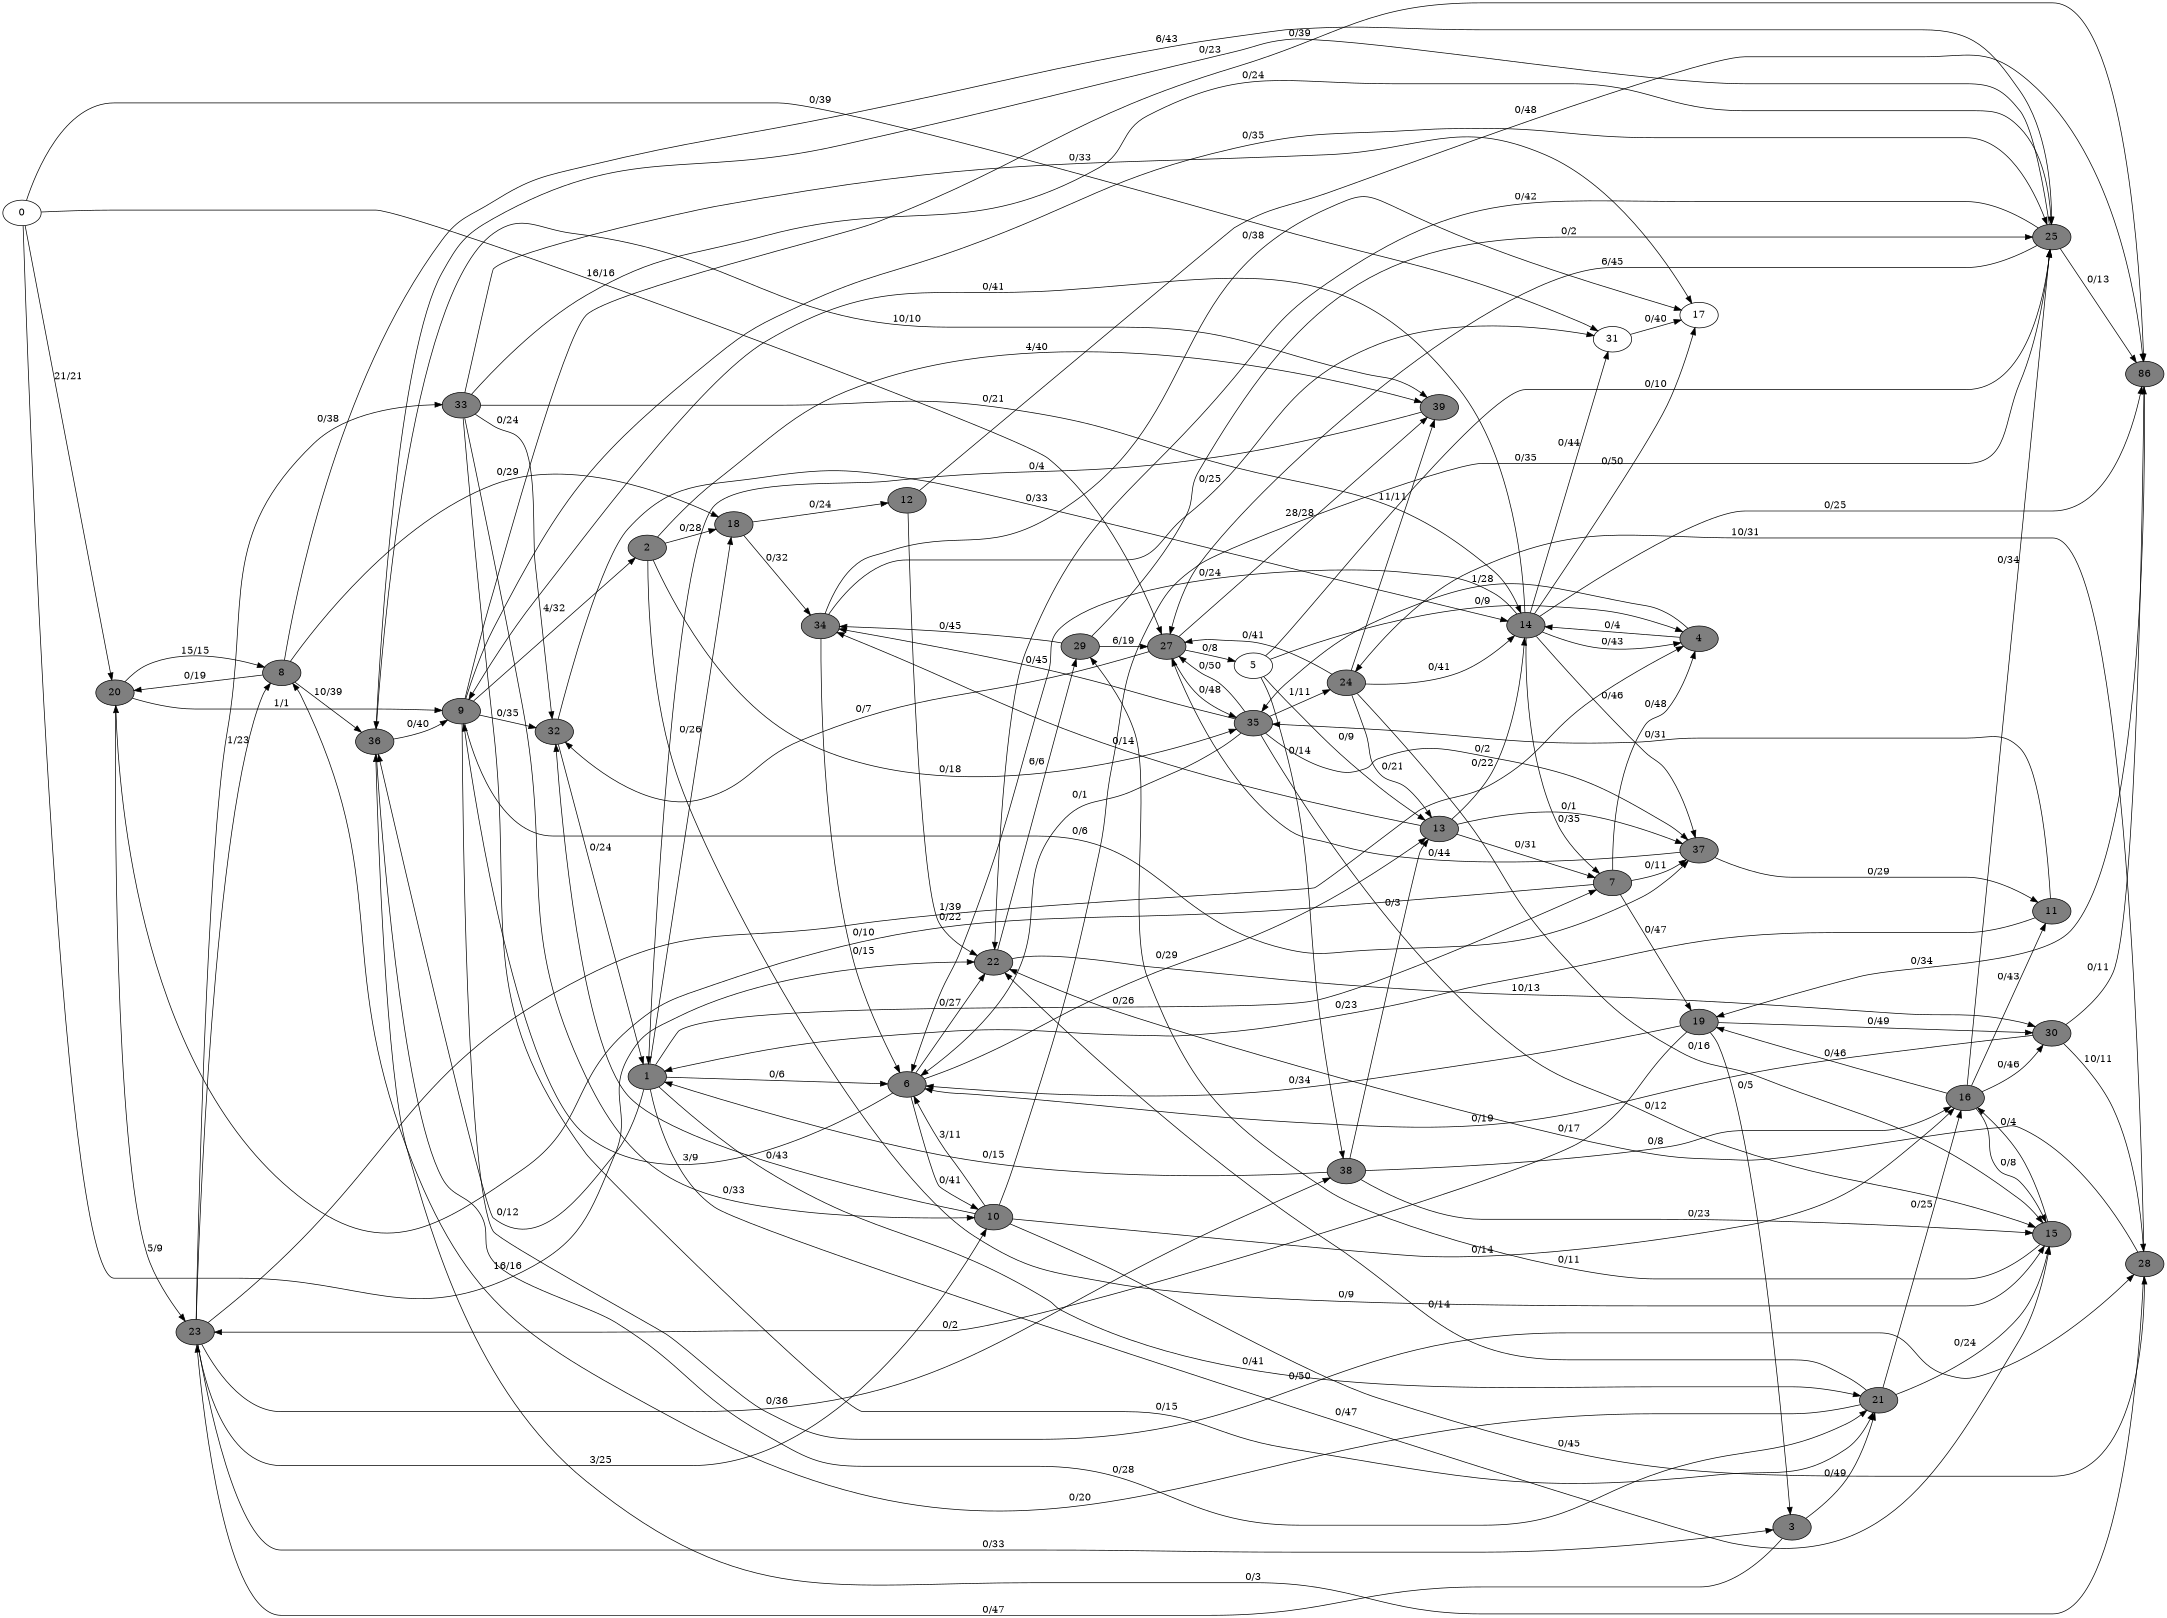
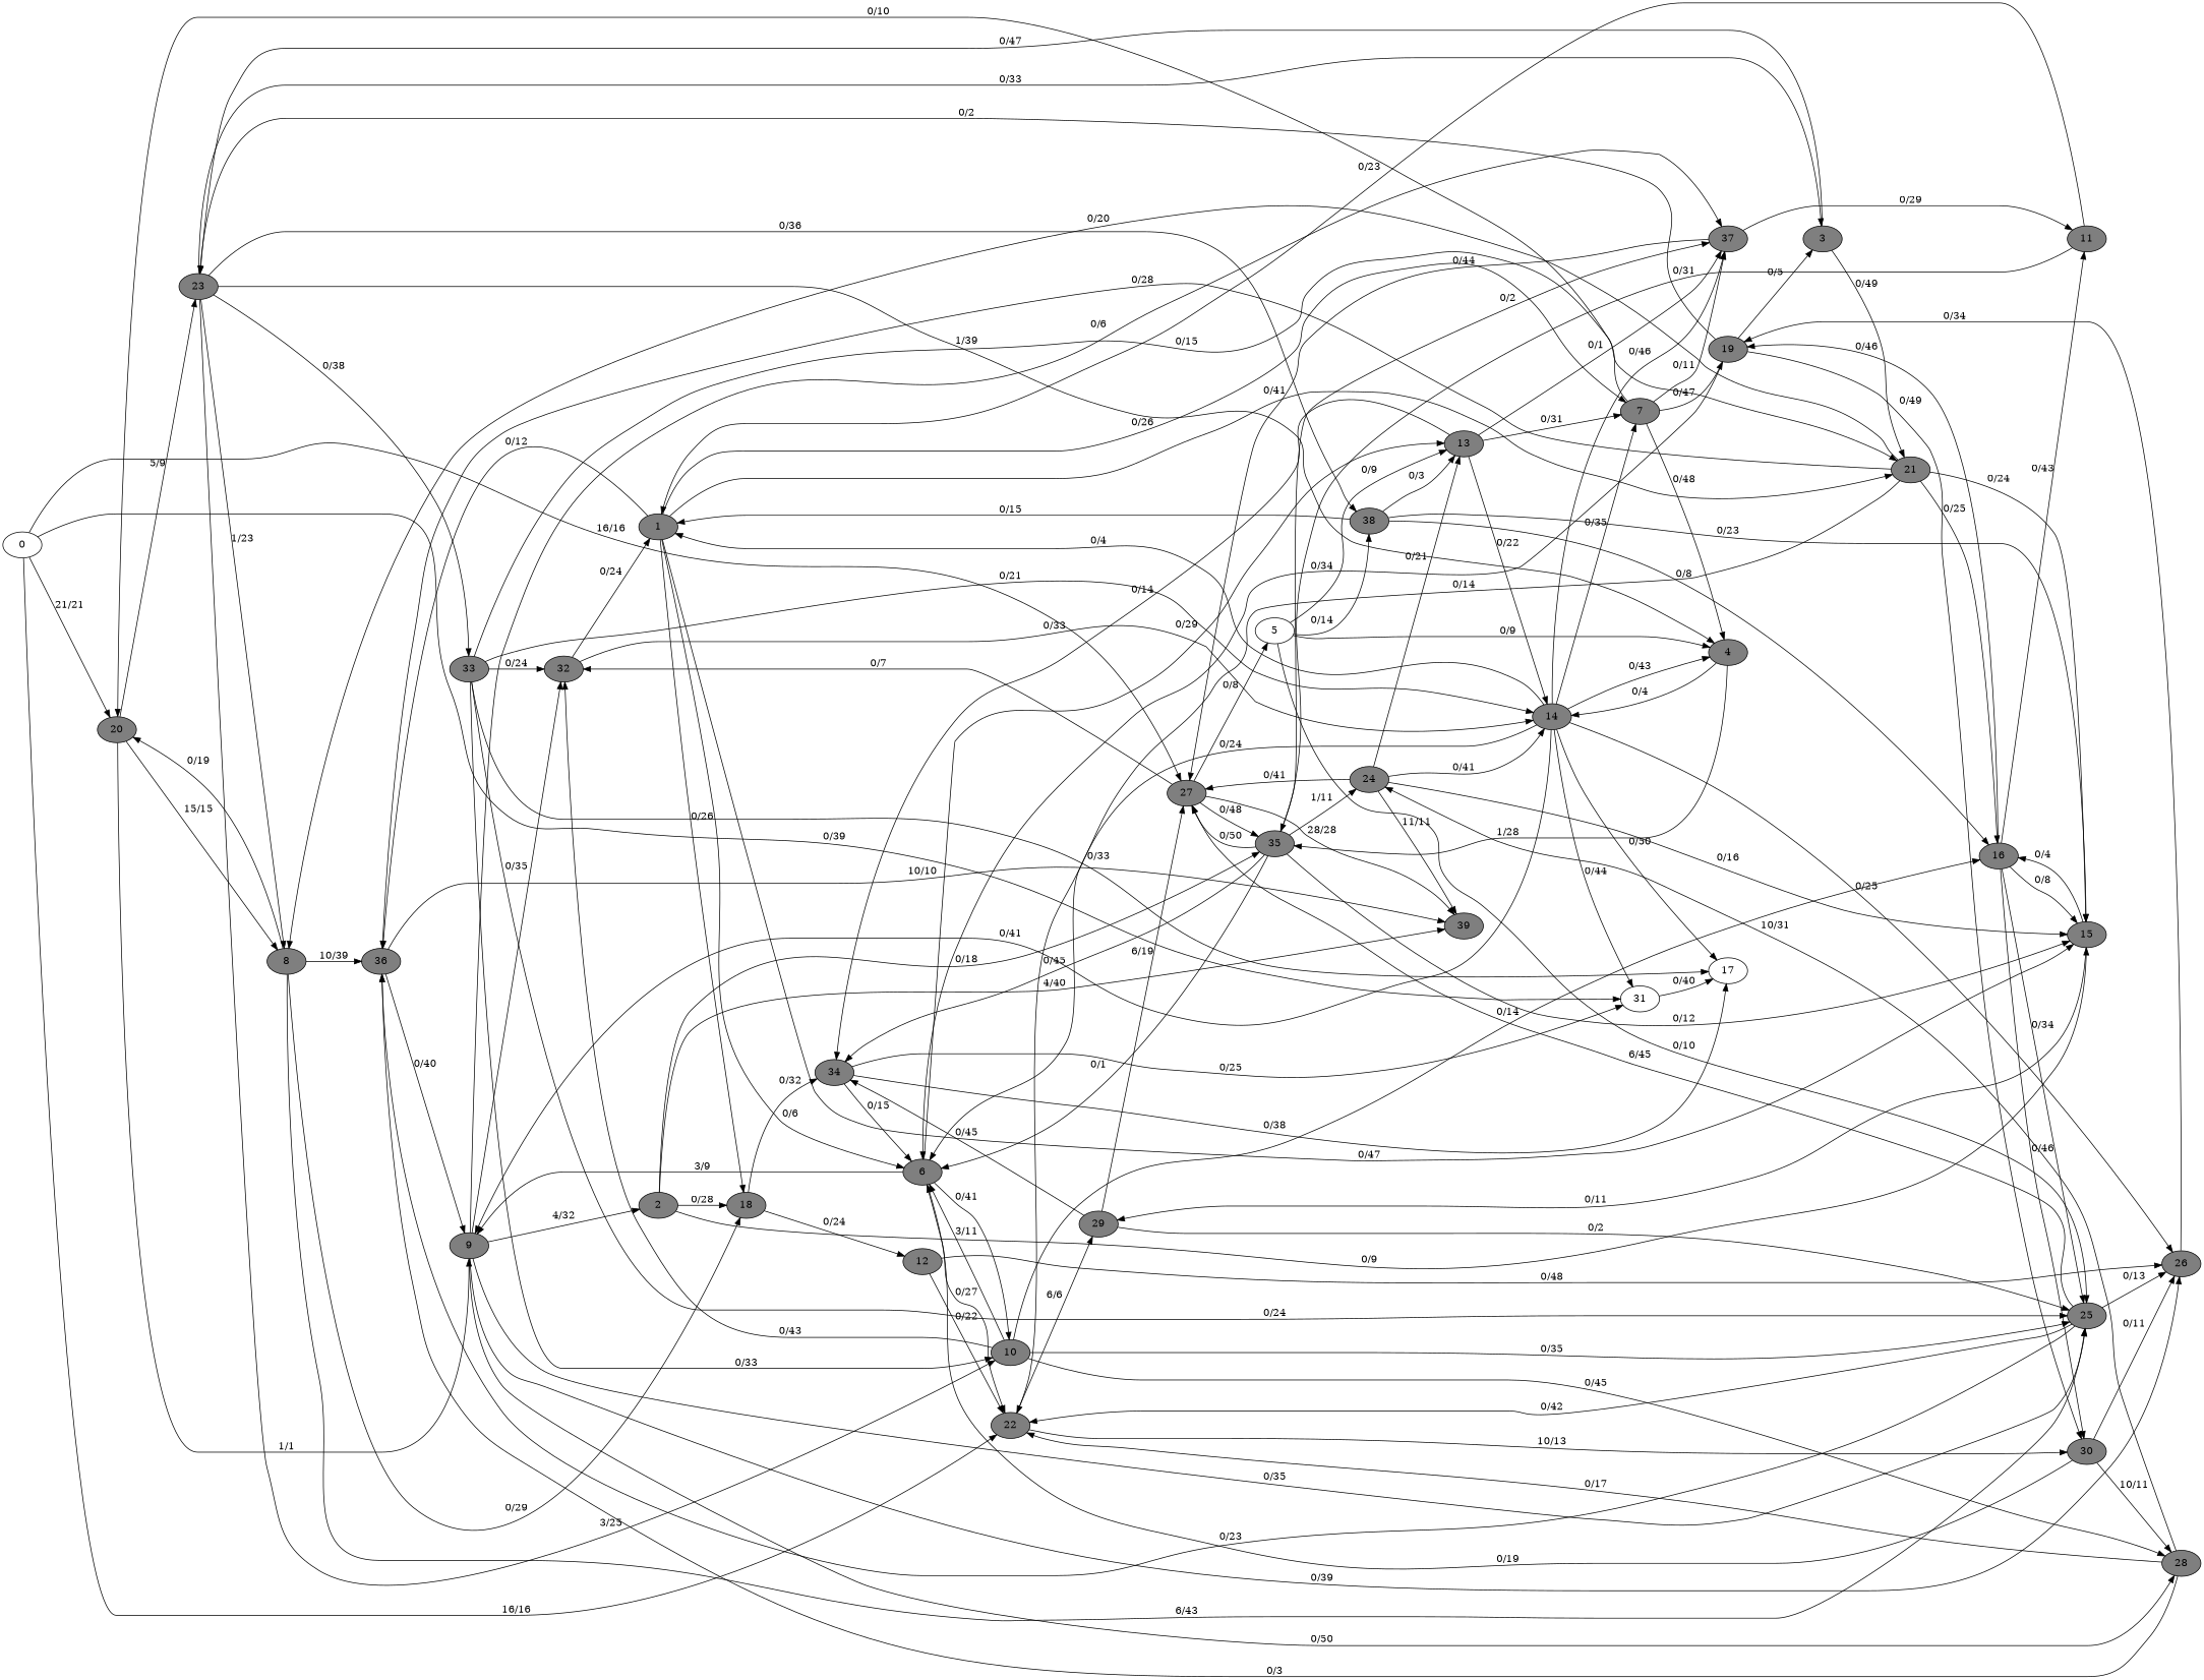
  digraph {
    rankdir=LR
    node [fillcolor=grey50 style=filled]
    0 [fillcolor=grey100]
    20
    22
    27
    31 [fillcolor=grey100]
    23
    9
    8
    29
    30
    35
    39
    5 [fillcolor=grey100]
    32
    17 [fillcolor=grey100]
    10
    4
    3
    38
    33
    37
    2
-   26 [label=86]
+   26
    25
    28
    18
    36
    34
    6
    15
    24
    13
    1
    14
    7
    21
    19
    16
    12
    11
    0 -> 20 [label="21/21"]
    0 -> 22 [label="16/16"]
    0 -> 27 [label="16/16"]
    0 -> 31 [label="0/39"]
    20 -> 23 [label="5/9"]
    20 -> 9 [label="1/1"]
    20 -> 8 [label="15/15"]
    22 -> 29 [label="6/6"]
    22 -> 30 [label="10/13"]
    27 -> 35 [label="0/48"]
    27 -> 39 [label="28/28"]
    27 -> 5 [label="0/8"]
    27 -> 32 [label="0/7"]
    31 -> 17 [label="0/40"]
    23 -> 8 [label="1/23"]
    23 -> 10 [label="3/25"]
    23 -> 4 [label="1/39"]
    23 -> 3 [label="0/33"]
    23 -> 38 [label="0/36"]
    23 -> 33 [label="0/38"]
    9 -> 32 [label="0/35"]
    9 -> 37 [label="0/6"]
    9 -> 2 [label="4/32"]
    9 -> 26 [label="0/39"]
    9 -> 25 [label="0/35"]
    9 -> 28 [label="0/50"]
    8 -> 20 [label="0/19"]
    8 -> 25 [label="6/43"]
    8 -> 18 [label="0/29"]
    8 -> 36 [label="10/39"]
    29 -> 27 [label="6/19"]
    29 -> 25 [label="0/2"]
    29 -> 34 [label="0/45"]
    30 -> 26 [label="0/11"]
    30 -> 28 [label="10/11"]
    30 -> 6 [label="0/19"]
    35 -> 27 [label="0/50"]
    35 -> 37 [label="0/2"]
    35 -> 34 [label="0/45"]
    35 -> 6 [label="0/1"]
    35 -> 15 [label="0/12"]
    35 -> 24 [label="1/11"]
    5 -> 4 [label="0/9"]
    5 -> 38 [label="0/14"]
    5 -> 25 [label="0/10"]
    5 -> 13 [label="0/9"]
    32 -> 1 [label="0/24"]
    32 -> 14 [label="0/33"]
    10 -> 32 [label="0/43"]
    10 -> 25 [label="0/35"]
    10 -> 28 [label="0/45"]
    10 -> 6 [label="3/11"]
    10 -> 16 [label="0/14"]
    4 -> 35 [label="1/28"]
    4 -> 14 [label="0/4"]
    3 -> 23 [label="0/47"]
    3 -> 21 [label="0/49"]
    38 -> 15 [label="0/23"]
    38 -> 13 [label="0/3"]
    38 -> 1 [label="0/15"]
    38 -> 16 [label="0/8"]
    33 -> 32 [label="0/24"]
    33 -> 17 [label="0/33"]
    33 -> 10 [label="0/33"]
    33 -> 25 [label="0/24"]
    33 -> 14 [label="0/21"]
    33 -> 21 [label="0/15"]
    37 -> 27 [label="0/44"]
    37 -> 11 [label="0/29"]
    2 -> 35 [label="0/18"]
    2 -> 39 [label="4/40"]
    2 -> 18 [label="0/28"]
    2 -> 15 [label="0/9"]
    26 -> 19 [label="0/34"]
    25 -> 22 [label="0/42"]
    25 -> 27 [label="6/45"]
    25 -> 26 [label="0/13"]
    25 -> 36 [label="0/23"]
    28 -> 22 [label="0/17"]
    28 -> 36 [label="0/3"]
    28 -> 24 [label="10/31"]
    18 -> 34 [label="0/32"]
    18 -> 12 [label="0/24"]
    36 -> 9 [label="0/40"]
    36 -> 39 [label="10/10"]
    34 -> 31 [label="0/25"]
    34 -> 17 [label="0/38"]
    34 -> 6 [label="0/15"]
    6 -> 22 [label="0/27"]
    6 -> 9 [label="3/9"]
    6 -> 10 [label="0/41"]
    6 -> 13 [label="0/29"]
    15 -> 29 [label="0/11"]
    15 -> 16 [label="0/4"]
    24 -> 27 [label="0/41"]
    24 -> 39 [label="11/11"]
    24 -> 15 [label="0/16"]
    24 -> 13 [label="0/21"]
    24 -> 14 [label="0/41"]
    13 -> 37 [label="0/1"]
    13 -> 34 [label="0/14"]
    13 -> 14 [label="0/22"]
    13 -> 7 [label="0/31"]
    1 -> 18 [label="0/26"]
    1 -> 36 [label="0/12"]
    1 -> 6 [label="0/6"]
    1 -> 15 [label="0/47"]
    1 -> 7 [label="0/26"]
    1 -> 21 [label="0/41"]
    14 -> 31 [label="0/44"]
    14 -> 9 [label="0/41"]
    14 -> 17 [label="0/50"]
    14 -> 4 [label="0/43"]
    14 -> 37 [label="0/46"]
    14 -> 26 [label="0/25"]
    14 -> 6 [label="0/24"]
-   39 -> 1 [label="0/4"]
+   14 -> 1 [label="0/4"]
    14 -> 7 [label="0/35"]
    7 -> 20 [label="0/10"]
    7 -> 4 [label="0/48"]
    7 -> 37 [label="0/11"]
    7 -> 19 [label="0/47"]
    21 -> 22 [label="0/14"]
    21 -> 8 [label="0/20"]
-   36 -> 21 [label="0/28"]
+   21 -> 36 [label="0/28"]
    21 -> 15 [label="0/24"]
    21 -> 16 [label="0/25"]
    19 -> 23 [label="0/2"]
    19 -> 30 [label="0/49"]
    19 -> 3 [label="0/5"]
    19 -> 6 [label="0/34"]
    16 -> 30 [label="0/46"]
    16 -> 25 [label="0/34"]
    16 -> 15 [label="0/8"]
    16 -> 19 [label="0/46"]
    16 -> 11 [label="0/43"]
    12 -> 22 [label="0/22"]
    12 -> 26 [label="0/48"]
    11 -> 35 [label="0/31"]
    11 -> 1 [label="0/23"]
  }
